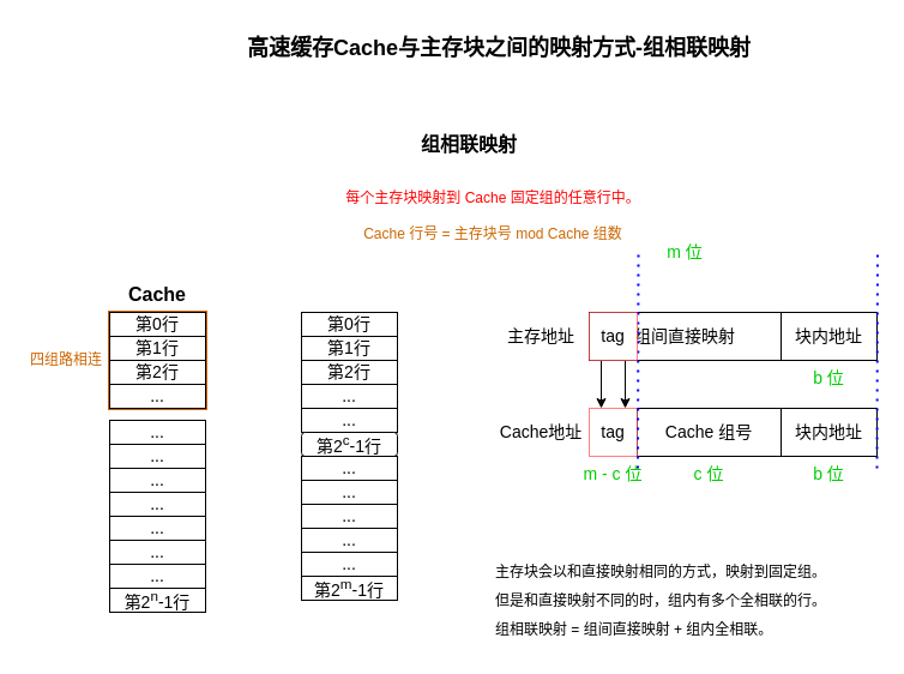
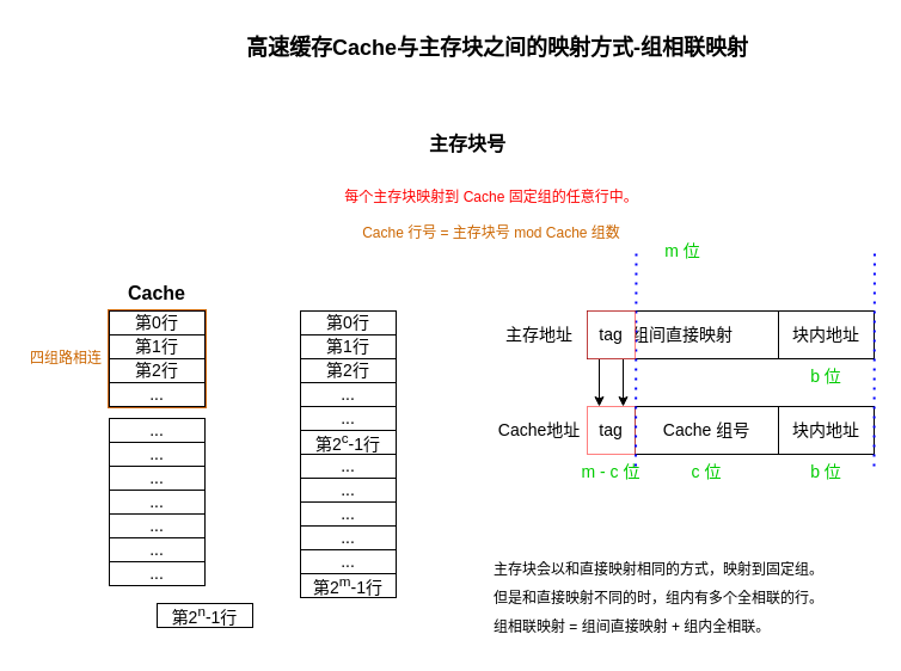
  <mxCell id="0" />
  <mxCell id="1" parent="0" />
  <mxCell id="2" value="高速缓存Cache与主存块之间的映射方式-组相联映射" style="text;html=1;align=center;verticalAlign=middle;whiteSpace=wrap;rounded=0;fontSize=18;fontStyle=1" parent="1" vertex="1"><mxGeometry x="201" y="20" width="430" height="40" as="geometry" /></mxCell>
  <mxCell id="3" value="第0行" style="rounded=0;whiteSpace=wrap;html=1;fontSize=14;" parent="1" vertex="1"><mxGeometry x="91" y="260" width="80" height="20" as="geometry" /></mxCell>
  <mxCell id="4" value="Cache" style="text;html=1;align=center;verticalAlign=middle;whiteSpace=wrap;rounded=0;fontSize=16;fontStyle=1" parent="1" vertex="1"><mxGeometry x="101" y="230" width="60" height="30" as="geometry" /></mxCell>
  <mxCell id="5" value="第1行" style="rounded=0;whiteSpace=wrap;html=1;fontSize=14;" parent="1" vertex="1"><mxGeometry x="91" y="280" width="80" height="20" as="geometry" /></mxCell>
  <mxCell id="6" value="第2行" style="rounded=0;whiteSpace=wrap;html=1;fontSize=14;" parent="1" vertex="1"><mxGeometry x="91" y="300" width="80" height="20" as="geometry" /></mxCell>
  <mxCell id="7" value="..." style="rounded=0;whiteSpace=wrap;html=1;fontSize=14;" parent="1" vertex="1"><mxGeometry x="91" y="320" width="80" height="20" as="geometry" /></mxCell>
  <mxCell id="8" value="..." style="rounded=0;whiteSpace=wrap;html=1;fontSize=14;" parent="1" vertex="1"><mxGeometry x="91" y="350" width="80" height="20" as="geometry" /></mxCell>
  <mxCell id="9" value="第0行" style="rounded=0;whiteSpace=wrap;html=1;fontSize=14;" parent="1" vertex="1"><mxGeometry x="251" y="260" width="80" height="20" as="geometry" /></mxCell>
  <mxCell id="10" value="第1行" style="rounded=0;whiteSpace=wrap;html=1;fontSize=14;" parent="1" vertex="1"><mxGeometry x="251" y="280" width="80" height="20" as="geometry" /></mxCell>
  <mxCell id="11" value="第2行" style="rounded=0;whiteSpace=wrap;html=1;fontSize=14;" parent="1" vertex="1"><mxGeometry x="251" y="300" width="80" height="20" as="geometry" /></mxCell>
  <mxCell id="12" value="..." style="rounded=0;whiteSpace=wrap;html=1;fontSize=14;" parent="1" vertex="1"><mxGeometry x="251" y="320" width="80" height="20" as="geometry" /></mxCell>
  <mxCell id="13" value="..." style="rounded=0;whiteSpace=wrap;html=1;fontSize=14;" parent="1" vertex="1"><mxGeometry x="251" y="340" width="80" height="20" as="geometry" /></mxCell>
- <mxCell id="14" value="第2&lt;sup&gt;c&lt;/sup&gt;-1行" style="whiteSpace=wrap;html=1;fontSize=14;rounded=1;" parent="1" vertex="1"><mxGeometry x="251" y="360" width="80" height="20" as="geometry" /></mxCell>
+ <mxCell id="14" value="第2&lt;sup&gt;c&lt;/sup&gt;-1行" style="rounded=0;whiteSpace=wrap;html=1;fontSize=14;" parent="1" vertex="1"><mxGeometry x="251" y="360" width="80" height="20" as="geometry" /></mxCell>
  <mxCell id="15" value="..." style="rounded=0;whiteSpace=wrap;html=1;fontSize=14;" parent="1" vertex="1"><mxGeometry x="251" y="380" width="80" height="20" as="geometry" /></mxCell>
  <mxCell id="16" value="..." style="rounded=0;whiteSpace=wrap;html=1;fontSize=14;" parent="1" vertex="1"><mxGeometry x="251" y="400" width="80" height="20" as="geometry" /></mxCell>
  <mxCell id="17" value="..." style="rounded=0;whiteSpace=wrap;html=1;fontSize=14;" parent="1" vertex="1"><mxGeometry x="251" y="420" width="80" height="20" as="geometry" /></mxCell>
  <mxCell id="18" value="..." style="rounded=0;whiteSpace=wrap;html=1;fontSize=14;" parent="1" vertex="1"><mxGeometry x="251" y="440" width="80" height="20" as="geometry" /></mxCell>
  <mxCell id="19" value="..." style="rounded=0;whiteSpace=wrap;html=1;fontSize=14;" parent="1" vertex="1"><mxGeometry x="251" y="460" width="80" height="20" as="geometry" /></mxCell>
  <mxCell id="20" value="第2&lt;sup&gt;m&lt;/sup&gt;-1行" style="rounded=0;whiteSpace=wrap;html=1;fontSize=14;" parent="1" vertex="1"><mxGeometry x="251" y="480" width="80" height="20" as="geometry" /></mxCell>
  <mxCell id="21" value="组间直接映射" style="rounded=0;whiteSpace=wrap;html=1;fontSize=14;" parent="1" vertex="1"><mxGeometry x="491" y="260" width="160" height="40" as="geometry" /></mxCell>
  <mxCell id="22" value="块内地址" style="rounded=0;whiteSpace=wrap;html=1;fontSize=14;" parent="1" vertex="1"><mxGeometry x="651" y="260" width="80" height="40" as="geometry" /></mxCell>
  <mxCell id="23" value="&lt;span style=&quot;color: rgb(0, 0, 0); text-wrap-mode: nowrap;&quot;&gt;主存地址&lt;/span&gt;" style="text;html=1;align=center;verticalAlign=middle;whiteSpace=wrap;rounded=0;fontSize=14;" parent="1" vertex="1"><mxGeometry x="411" y="260" width="80" height="40" as="geometry" /></mxCell>
  <mxCell id="24" value="&lt;font style=&quot;font-size: 14px; color: rgb(0, 204, 0);&quot;&gt;m 位&lt;/font&gt;" style="text;html=1;align=center;verticalAlign=middle;whiteSpace=wrap;rounded=0;" parent="1" vertex="1"><mxGeometry x="541" y="195" width="60" height="30" as="geometry" /></mxCell>
  <mxCell id="25" value="&lt;font style=&quot;font-size: 14px; color: rgb(0, 204, 0);&quot;&gt;b 位&lt;/font&gt;" style="text;html=1;align=center;verticalAlign=middle;whiteSpace=wrap;rounded=0;" parent="1" vertex="1"><mxGeometry x="661" y="300" width="60" height="30" as="geometry" /></mxCell>
  <mxCell id="26" value="Cache 组号" style="rounded=0;whiteSpace=wrap;html=1;fontSize=14;" parent="1" vertex="1"><mxGeometry x="531" y="340" width="120" height="40" as="geometry" /></mxCell>
  <mxCell id="27" value="块内地址" style="rounded=0;whiteSpace=wrap;html=1;fontSize=14;" parent="1" vertex="1"><mxGeometry x="651" y="340" width="80" height="40" as="geometry" /></mxCell>
  <mxCell id="28" value="&lt;span style=&quot;color: rgb(0, 0, 0); text-wrap-mode: nowrap;&quot;&gt;Cache地址&lt;/span&gt;" style="text;html=1;align=center;verticalAlign=middle;whiteSpace=wrap;rounded=0;fontSize=14;" parent="1" vertex="1"><mxGeometry x="411" y="340" width="80" height="40" as="geometry" /></mxCell>
  <mxCell id="29" value="&lt;font style=&quot;font-size: 14px; color: rgb(0, 204, 0);&quot;&gt;c 位&lt;/font&gt;" style="text;html=1;align=center;verticalAlign=middle;whiteSpace=wrap;rounded=0;" parent="1" vertex="1"><mxGeometry x="561" y="380" width="60" height="30" as="geometry" /></mxCell>
  <mxCell id="30" value="&lt;font style=&quot;font-size: 14px; color: rgb(0, 204, 0);&quot;&gt;b 位&lt;/font&gt;" style="text;html=1;align=center;verticalAlign=middle;whiteSpace=wrap;rounded=0;" parent="1" vertex="1"><mxGeometry x="661" y="380" width="60" height="30" as="geometry" /></mxCell>
  <mxCell id="31" value="&lt;div style=&quot;line-height: 200%;&quot;&gt;&lt;font style=&quot;color: rgb(0, 0, 0);&quot;&gt;&lt;font style=&quot;color: rgb(0, 0, 0);&quot;&gt;主存块会以和直接映射相同的方式，映射到固定组&lt;/font&gt;&lt;span style=&quot;background-color: transparent;&quot;&gt;。&lt;/span&gt;&lt;/font&gt;&lt;/div&gt;&lt;div style=&quot;line-height: 200%;&quot;&gt;&lt;span style=&quot;background-color: transparent;&quot;&gt;&lt;font style=&quot;color: rgb(0, 0, 0);&quot;&gt;但是和直接映射不同的时，组内有多个全相联的行。&lt;/font&gt;&lt;/span&gt;&lt;/div&gt;&lt;div style=&quot;line-height: 200%;&quot;&gt;&lt;span style=&quot;background-color: transparent;&quot;&gt;&lt;font style=&quot;color: rgb(0, 0, 0);&quot;&gt;组相联映射 = 组间直接映射 + 组内全相联。&lt;/font&gt;&lt;/span&gt;&lt;/div&gt;" style="text;html=1;align=left;verticalAlign=middle;whiteSpace=wrap;rounded=0;" parent="1" vertex="1"><mxGeometry x="411" y="460" width="290" height="80" as="geometry" /></mxCell>
- <mxCell id="32" value="组相联映射" style="text;html=1;align=center;verticalAlign=middle;whiteSpace=wrap;rounded=0;fontSize=16;fontStyle=1" parent="1" vertex="1"><mxGeometry x="331" y="100" width="120" height="40" as="geometry" /></mxCell>
+ <mxCell id="32" value="主存块号" style="text;html=1;align=center;verticalAlign=middle;whiteSpace=wrap;rounded=0;fontSize=16;fontStyle=1" parent="1" vertex="1"><mxGeometry x="331" y="100" width="120" height="40" as="geometry" /></mxCell>
  <mxCell id="33" value="&lt;font style=&quot;color: rgb(204, 102, 0);&quot;&gt;Cache 行号 = 主存块号 mod Cache 组数&lt;/font&gt;" style="text;html=1;align=center;verticalAlign=middle;whiteSpace=wrap;rounded=0;" parent="1" vertex="1"><mxGeometry x="291" y="180" width="240" height="30" as="geometry" /></mxCell>
  <mxCell id="34" value="&lt;p data-pm-slice=&quot;1 1 [&amp;quot;bulletList&amp;quot;,null,&amp;quot;listItem&amp;quot;,null]&quot; data-prosemirror-node-block=&quot;true&quot; data-prosemirror-node-name=&quot;paragraph&quot; data-prosemirror-content-type=&quot;node&quot;&gt;&lt;span data-prosemirror-mark-name=&quot;strong&quot; data-prosemirror-content-type=&quot;mark&quot;&gt;&lt;font style=&quot;color: rgb(255, 0, 0);&quot;&gt;每个主存块映射到 Cache 固定组的任意行中。&lt;/font&gt;&lt;/span&gt;&lt;/p&gt;" style="text;html=1;align=center;verticalAlign=middle;whiteSpace=wrap;rounded=0;" parent="1" vertex="1"><mxGeometry x="281" y="150" width="260" height="30" as="geometry" /></mxCell>
  <mxCell id="35" value="tag" style="rounded=0;whiteSpace=wrap;html=1;fontSize=14;strokeColor=#FF0000;dashed=1;dashPattern=1 1;" parent="1" vertex="1"><mxGeometry x="491" y="340" width="40" height="40" as="geometry" /></mxCell>
  <mxCell id="36" value="&lt;font style=&quot;font-size: 14px; color: rgb(0, 204, 0);&quot;&gt;m - c 位&lt;/font&gt;" style="text;html=1;align=center;verticalAlign=middle;whiteSpace=wrap;rounded=0;" parent="1" vertex="1"><mxGeometry x="481" y="380" width="60" height="30" as="geometry" /></mxCell>
  <mxCell id="37" value="" style="endArrow=none;dashed=1;html=1;dashPattern=1 3;strokeWidth=2;strokeColor=#0000FF;" parent="1" edge="1"><mxGeometry width="50" height="50" relative="1" as="geometry"><mxPoint x="531.52" y="390" as="sourcePoint" /><mxPoint x="532" y="210" as="targetPoint" /></mxGeometry></mxCell>
  <mxCell id="38" value="" style="endArrow=none;dashed=1;html=1;dashPattern=1 3;strokeWidth=2;strokeColor=#0000FF;" parent="1" edge="1"><mxGeometry width="50" height="50" relative="1" as="geometry"><mxPoint x="731" y="390" as="sourcePoint" /><mxPoint x="731.48" y="210" as="targetPoint" /></mxGeometry></mxCell>
  <mxCell id="39" style="edgeStyle=none;html=1;exitX=0.25;exitY=1;exitDx=0;exitDy=0;entryX=0.25;entryY=0;entryDx=0;entryDy=0;" parent="1" source="41" target="35" edge="1"><mxGeometry relative="1" as="geometry" /></mxCell>
  <mxCell id="40" style="edgeStyle=none;html=1;exitX=0.75;exitY=1;exitDx=0;exitDy=0;entryX=0.75;entryY=0;entryDx=0;entryDy=0;" parent="1" source="41" target="35" edge="1"><mxGeometry relative="1" as="geometry" /></mxCell>
  <mxCell id="41" value="tag" style="rounded=0;whiteSpace=wrap;html=1;fontSize=14;strokeColor=#FF0000;dashed=1;dashPattern=1 1;" parent="1" vertex="1"><mxGeometry x="491" y="260" width="40" height="40" as="geometry" /></mxCell>
  <mxCell id="42" value="..." style="rounded=0;whiteSpace=wrap;html=1;fontSize=14;" vertex="1" parent="1"><mxGeometry x="91" y="390" width="80" height="20" as="geometry" /></mxCell>
  <mxCell id="43" value="..." style="rounded=0;whiteSpace=wrap;html=1;fontSize=14;" vertex="1" parent="1"><mxGeometry x="91" y="410" width="80" height="20" as="geometry" /></mxCell>
  <mxCell id="44" value="..." style="rounded=0;whiteSpace=wrap;html=1;fontSize=14;" vertex="1" parent="1"><mxGeometry x="91" y="370" width="80" height="20" as="geometry" /></mxCell>
  <mxCell id="45" value="..." style="rounded=0;whiteSpace=wrap;html=1;fontSize=14;" vertex="1" parent="1"><mxGeometry x="91" y="450" width="80" height="20" as="geometry" /></mxCell>
  <mxCell id="46" value="..." style="rounded=0;whiteSpace=wrap;html=1;fontSize=14;" vertex="1" parent="1"><mxGeometry x="91" y="470" width="80" height="20" as="geometry" /></mxCell>
- <mxCell id="47" value="第2&lt;sup&gt;n&lt;/sup&gt;-1行" style="rounded=0;whiteSpace=wrap;html=1;fontSize=14;" vertex="1" parent="1"><mxGeometry x="91" y="490" width="80" height="20" as="geometry" /></mxCell>
+ <mxCell id="47" value="第2&lt;sup&gt;n&lt;/sup&gt;-1行" style="rounded=0;whiteSpace=wrap;html=1;fontSize=14;" vertex="1" parent="1"><mxGeometry x="131" y="505" width="80" height="20" as="geometry" /></mxCell>
  <mxCell id="48" value="..." style="rounded=0;whiteSpace=wrap;html=1;fontSize=14;" vertex="1" parent="1"><mxGeometry x="91" y="430" width="80" height="20" as="geometry" /></mxCell>
  <mxCell id="49" value="" style="rounded=0;whiteSpace=wrap;html=1;fillColor=none;strokeColor=#CC6600;" vertex="1" parent="1"><mxGeometry x="90" y="259" width="82" height="82" as="geometry" /></mxCell>
  <mxCell id="50" value="&lt;font style=&quot;color: rgb(204, 102, 0);&quot;&gt;四组路相连&lt;/font&gt;" style="text;html=1;align=center;verticalAlign=middle;whiteSpace=wrap;rounded=0;" vertex="1" parent="1"><mxGeometry x="20" y="285" width="70" height="30" as="geometry" /></mxCell>
